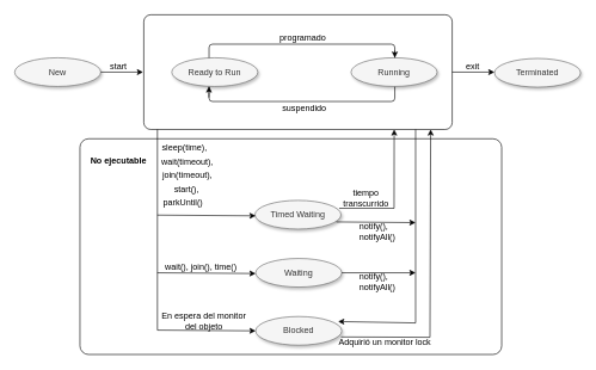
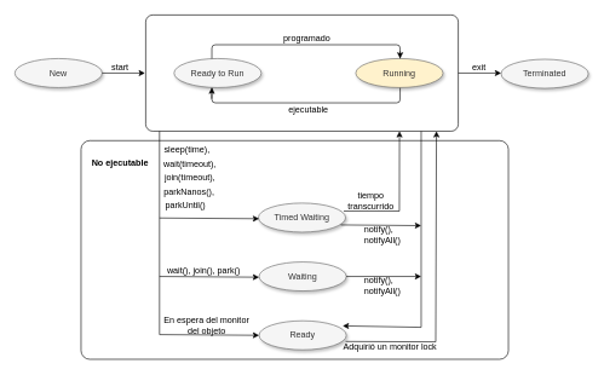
  <mxCell id="0" />
  <mxCell id="1" parent="0" />
  <mxCell id="2" value="New" style="ellipse;whiteSpace=wrap;html=1;fillColor=#f5f5f5;fontColor=#333333;strokeColor=#666666;shadow=1;" vertex="1" parent="1"><mxGeometry x="20" y="80" width="120" height="40" as="geometry" /></mxCell>
  <mxCell id="3" value="" style="rounded=1;whiteSpace=wrap;html=1;arcSize=6;" vertex="1" parent="1"><mxGeometry x="200" y="20" width="430" height="160" as="geometry" /></mxCell>
  <mxCell id="4" value="" style="rounded=1;whiteSpace=wrap;html=1;arcSize=6;" vertex="1" parent="1"><mxGeometry x="291" y="61" width="259" height="80" as="geometry" /></mxCell>
  <mxCell id="5" value="Ready to Run" style="ellipse;whiteSpace=wrap;html=1;fillColor=#f5f5f5;fontColor=#333333;strokeColor=#666666;shadow=1;" vertex="1" parent="1"><mxGeometry x="239" y="80" width="120" height="40" as="geometry" /></mxCell>
- <mxCell id="6" value="Running" style="ellipse;whiteSpace=wrap;html=1;fillColor=#f5f5f5;fontColor=#333333;strokeColor=#666666;shadow=1;" vertex="1" parent="1"><mxGeometry x="489" y="80" width="120" height="40" as="geometry" /></mxCell>
+ <mxCell id="6" value="Running" style="ellipse;whiteSpace=wrap;html=1;fillColor=#fff2cc;fontColor=#333333;strokeColor=#666666;shadow=1;" vertex="1" parent="1"><mxGeometry x="489" y="80" width="120" height="40" as="geometry" /></mxCell>
  <mxCell id="7" value="programado" style="text;html=1;align=center;verticalAlign=middle;whiteSpace=wrap;rounded=0;" vertex="1" parent="1"><mxGeometry x="392" y="38" width="60" height="30" as="geometry" /></mxCell>
- <mxCell id="8" value="suspendido" style="text;html=1;align=center;verticalAlign=middle;whiteSpace=wrap;rounded=0;" vertex="1" parent="1"><mxGeometry x="394" y="135" width="60" height="30" as="geometry" /></mxCell>
+ <mxCell id="8" value="ejecutable" style="text;html=1;align=center;verticalAlign=middle;whiteSpace=wrap;rounded=0;" vertex="1" parent="1"><mxGeometry x="394" y="135" width="60" height="30" as="geometry" /></mxCell>
  <mxCell id="9" value="" style="endArrow=classic;html=1;rounded=0;" edge="1" parent="1"><mxGeometry width="50" height="50" relative="1" as="geometry"><mxPoint x="550" y="70" as="sourcePoint" /><mxPoint x="550" y="80" as="targetPoint" /></mxGeometry></mxCell>
  <mxCell id="10" value="" style="endArrow=classic;html=1;rounded=0;exitX=-0.001;exitY=0.929;exitDx=0;exitDy=0;exitPerimeter=0;" edge="1" parent="1" source="4"><mxGeometry width="50" height="50" relative="1" as="geometry"><mxPoint x="241" y="170" as="sourcePoint" /><mxPoint x="291" y="120" as="targetPoint" /></mxGeometry></mxCell>
  <mxCell id="11" value="Terminated" style="ellipse;whiteSpace=wrap;html=1;fillColor=#f5f5f5;fontColor=#333333;strokeColor=#666666;shadow=1;" vertex="1" parent="1"><mxGeometry x="689" y="81" width="120" height="40" as="geometry" /></mxCell>
  <mxCell id="12" value="" style="endArrow=classic;html=1;rounded=0;" edge="1" parent="1"><mxGeometry width="50" height="50" relative="1" as="geometry"><mxPoint x="140" y="100" as="sourcePoint" /><mxPoint x="199" y="100" as="targetPoint" /></mxGeometry></mxCell>
  <mxCell id="13" value="" style="endArrow=classic;html=1;rounded=0;exitX=1;exitY=0.5;exitDx=0;exitDy=0;" edge="1" parent="1" source="3"><mxGeometry width="50" height="50" relative="1" as="geometry"><mxPoint x="639" y="150" as="sourcePoint" /><mxPoint x="689" y="100" as="targetPoint" /></mxGeometry></mxCell>
  <mxCell id="14" value="start" style="text;html=1;align=center;verticalAlign=middle;whiteSpace=wrap;rounded=0;" vertex="1" parent="1"><mxGeometry x="135" y="78" width="60" height="30" as="geometry" /></mxCell>
  <mxCell id="15" value="exit" style="text;html=1;align=center;verticalAlign=middle;whiteSpace=wrap;rounded=0;" vertex="1" parent="1"><mxGeometry x="629" y="78" width="60" height="30" as="geometry" /></mxCell>
  <mxCell id="16" value="Timed Waiting" style="ellipse;whiteSpace=wrap;html=1;fillColor=#f5f5f5;fontColor=#333333;strokeColor=#666666;shadow=1;" vertex="1" parent="1"><mxGeometry x="355" y="279" width="120" height="40" as="geometry" /></mxCell>
  <mxCell id="17" value="Waiting" style="ellipse;whiteSpace=wrap;html=1;fillColor=#f5f5f5;fontColor=#333333;strokeColor=#666666;shadow=1;" vertex="1" parent="1"><mxGeometry x="356" y="360" width="120" height="40" as="geometry" /></mxCell>
- <mxCell id="18" value="Blocked" style="ellipse;whiteSpace=wrap;html=1;fillColor=#f5f5f5;fontColor=#333333;strokeColor=#666666;shadow=1;" vertex="1" parent="1"><mxGeometry x="356" y="441" width="120" height="40" as="geometry" /></mxCell>
+ <mxCell id="18" value="Ready" style="ellipse;whiteSpace=wrap;html=1;fillColor=#f5f5f5;fontColor=#333333;strokeColor=#666666;shadow=1;" vertex="1" parent="1"><mxGeometry x="356" y="441" width="120" height="40" as="geometry" /></mxCell>
  <mxCell id="19" value="" style="endArrow=none;html=1;rounded=0;" edge="1" parent="1"><mxGeometry width="50" height="50" relative="1" as="geometry"><mxPoint x="219" y="460" as="sourcePoint" /><mxPoint x="219" y="180" as="targetPoint" /></mxGeometry></mxCell>
  <mxCell id="20" value="" style="endArrow=classic;html=1;rounded=0;entryX=0;entryY=0.5;entryDx=0;entryDy=0;" edge="1" parent="1" target="18"><mxGeometry width="50" height="50" relative="1" as="geometry"><mxPoint x="219" y="460" as="sourcePoint" /><mxPoint x="349" y="460" as="targetPoint" /></mxGeometry></mxCell>
  <mxCell id="21" value="" style="endArrow=classic;html=1;rounded=0;entryX=0;entryY=0.5;entryDx=0;entryDy=0;" edge="1" parent="1"><mxGeometry width="50" height="50" relative="1" as="geometry"><mxPoint x="219" y="380" as="sourcePoint" /><mxPoint x="356" y="381" as="targetPoint" /></mxGeometry></mxCell>
  <mxCell id="22" value="" style="endArrow=classic;html=1;rounded=0;entryX=0;entryY=0.5;entryDx=0;entryDy=0;" edge="1" parent="1"><mxGeometry width="50" height="50" relative="1" as="geometry"><mxPoint x="219" y="299.5" as="sourcePoint" /><mxPoint x="356" y="300.5" as="targetPoint" /></mxGeometry></mxCell>
  <mxCell id="23" value="sleep(time)," style="text;html=1;align=center;verticalAlign=middle;whiteSpace=wrap;rounded=0;" vertex="1" parent="1"><mxGeometry x="227" y="190" width="60" height="30" as="geometry" /></mxCell>
  <mxCell id="24" value="wait(timeout)," style="text;html=1;align=center;verticalAlign=middle;whiteSpace=wrap;rounded=0;" vertex="1" parent="1"><mxGeometry x="231" y="210" width="60" height="30" as="geometry" /></mxCell>
  <mxCell id="25" value="join(timeout)," style="text;html=1;align=center;verticalAlign=middle;whiteSpace=wrap;rounded=0;" vertex="1" parent="1"><mxGeometry x="231" y="229" width="60" height="30" as="geometry" /></mxCell>
- <mxCell id="26" value="start()," style="text;html=1;align=center;verticalAlign=middle;whiteSpace=wrap;rounded=0;" vertex="1" parent="1"><mxGeometry x="230" y="249" width="60" height="30" as="geometry" /></mxCell>
+ <mxCell id="26" value="parkNanos()," style="text;html=1;align=center;verticalAlign=middle;whiteSpace=wrap;rounded=0;" vertex="1" parent="1"><mxGeometry x="230" y="249" width="60" height="30" as="geometry" /></mxCell>
  <mxCell id="27" value="parkUntil()" style="text;html=1;align=center;verticalAlign=middle;whiteSpace=wrap;rounded=0;" vertex="1" parent="1"><mxGeometry x="225" y="268" width="60" height="30" as="geometry" /></mxCell>
- <mxCell id="28" value="wait(), join(), time()" style="text;html=1;align=center;verticalAlign=middle;whiteSpace=wrap;rounded=0;" vertex="1" parent="1"><mxGeometry x="225" y="358" width="110" height="30" as="geometry" /></mxCell>
+ <mxCell id="28" value="wait(), join(), park()" style="text;html=1;align=center;verticalAlign=middle;whiteSpace=wrap;rounded=0;" vertex="1" parent="1"><mxGeometry x="225" y="358" width="110" height="30" as="geometry" /></mxCell>
  <mxCell id="29" value="En espera del monitor del o&lt;span style=&quot;background-color: initial;&quot;&gt;bjeto&lt;/span&gt;" style="text;html=1;align=center;verticalAlign=middle;whiteSpace=wrap;rounded=0;" vertex="1" parent="1"><mxGeometry x="224" y="432" width="120" height="30" as="geometry" /></mxCell>
  <mxCell id="30" value="" style="endArrow=none;html=1;rounded=0;" edge="1" parent="1"><mxGeometry width="50" height="50" relative="1" as="geometry"><mxPoint x="579" y="450" as="sourcePoint" /><mxPoint x="579" y="180" as="targetPoint" /></mxGeometry></mxCell>
  <mxCell id="31" value="" style="endArrow=classic;html=1;rounded=0;entryX=0.958;entryY=0.175;entryDx=0;entryDy=0;entryPerimeter=0;" edge="1" parent="1" target="18"><mxGeometry width="50" height="50" relative="1" as="geometry"><mxPoint x="579" y="450" as="sourcePoint" /><mxPoint x="519" y="370" as="targetPoint" /></mxGeometry></mxCell>
  <mxCell id="32" value="" style="endArrow=classic;html=1;rounded=0;" edge="1" parent="1"><mxGeometry width="50" height="50" relative="1" as="geometry"><mxPoint x="599" y="470" as="sourcePoint" /><mxPoint x="600" y="180" as="targetPoint" /></mxGeometry></mxCell>
  <mxCell id="33" value="" style="endArrow=none;html=1;rounded=0;exitX=0.992;exitY=0.713;exitDx=0;exitDy=0;exitPerimeter=0;" edge="1" parent="1" source="18"><mxGeometry width="50" height="50" relative="1" as="geometry"><mxPoint x="469" y="360" as="sourcePoint" /><mxPoint x="599" y="470" as="targetPoint" /></mxGeometry></mxCell>
  <mxCell id="34" value="" style="endArrow=classic;html=1;rounded=0;exitX=1;exitY=0.5;exitDx=0;exitDy=0;" edge="1" parent="1" source="17"><mxGeometry width="50" height="50" relative="1" as="geometry"><mxPoint x="469" y="360" as="sourcePoint" /><mxPoint x="579" y="380" as="targetPoint" /></mxGeometry></mxCell>
  <mxCell id="35" value="" style="endArrow=classic;html=1;rounded=0;exitX=0.946;exitY=0.75;exitDx=0;exitDy=0;exitPerimeter=0;" edge="1" parent="1" source="16"><mxGeometry width="50" height="50" relative="1" as="geometry"><mxPoint x="469" y="360" as="sourcePoint" /><mxPoint x="579" y="310" as="targetPoint" /></mxGeometry></mxCell>
  <mxCell id="36" value="" style="endArrow=classic;html=1;rounded=0;entryX=0.812;entryY=1;entryDx=0;entryDy=0;entryPerimeter=0;" edge="1" parent="1" target="3"><mxGeometry width="50" height="50" relative="1" as="geometry"><mxPoint x="549" y="290" as="sourcePoint" /><mxPoint x="519" y="310" as="targetPoint" /></mxGeometry></mxCell>
  <mxCell id="37" value="" style="endArrow=none;html=1;rounded=0;exitX=0.979;exitY=0.275;exitDx=0;exitDy=0;exitPerimeter=0;" edge="1" parent="1" source="16"><mxGeometry width="50" height="50" relative="1" as="geometry"><mxPoint x="469" y="360" as="sourcePoint" /><mxPoint x="549" y="290" as="targetPoint" /></mxGeometry></mxCell>
  <mxCell id="38" value="tiempo transcurrido" style="text;html=1;align=center;verticalAlign=middle;whiteSpace=wrap;rounded=0;" vertex="1" parent="1"><mxGeometry x="480" y="261" width="60" height="30" as="geometry" /></mxCell>
  <mxCell id="39" value="notify(),&lt;div&gt;notifyAll()&lt;/div&gt;" style="text;html=1;align=left;verticalAlign=middle;whiteSpace=wrap;rounded=0;" vertex="1" parent="1"><mxGeometry x="499" y="307" width="60" height="30" as="geometry" /></mxCell>
  <mxCell id="40" value="notify(),&lt;div&gt;notifyAll()&lt;/div&gt;" style="text;html=1;align=left;verticalAlign=middle;whiteSpace=wrap;rounded=0;" vertex="1" parent="1"><mxGeometry x="499" y="378" width="60" height="30" as="geometry" /></mxCell>
  <mxCell id="41" value="Adquirió un monitor lock" style="text;html=1;align=left;verticalAlign=middle;whiteSpace=wrap;rounded=0;" vertex="1" parent="1"><mxGeometry x="470" y="462" width="150" height="30" as="geometry" /></mxCell>
  <mxCell id="42" value="" style="rounded=1;whiteSpace=wrap;html=1;fillColor=none;arcSize=4;" vertex="1" parent="1"><mxGeometry x="111" y="193" width="588" height="301" as="geometry" /></mxCell>
  <mxCell id="43" value="&lt;b&gt;No ejecutable&lt;/b&gt;" style="text;html=1;align=center;verticalAlign=middle;whiteSpace=wrap;rounded=0;" vertex="1" parent="1"><mxGeometry x="123" y="209" width="84" height="30" as="geometry" /></mxCell>
